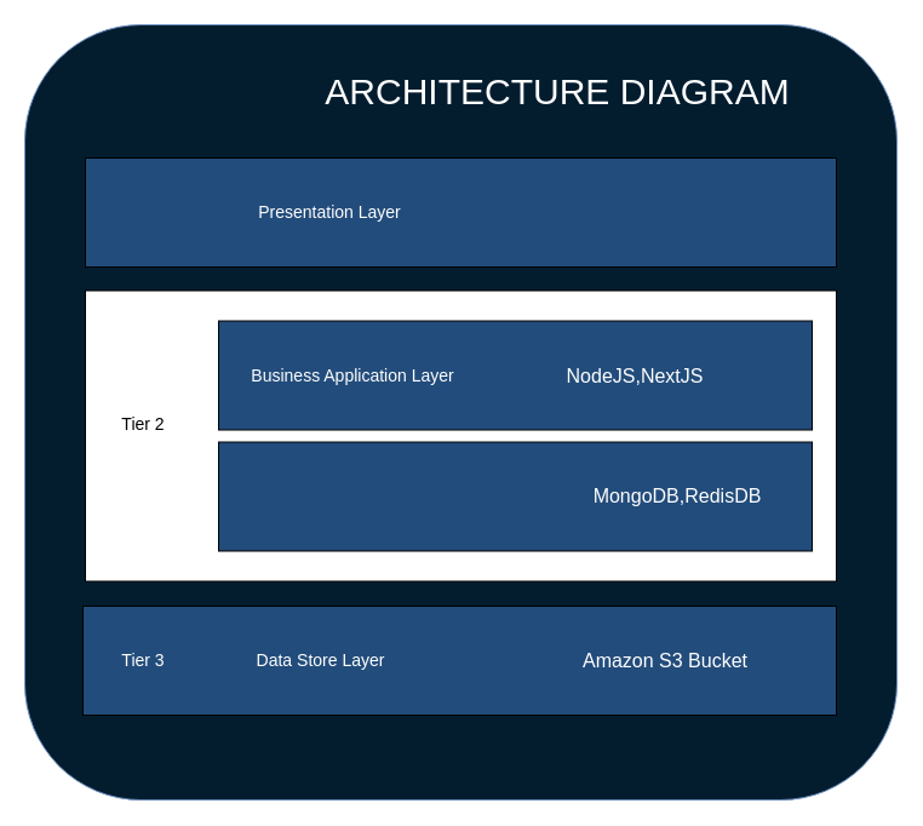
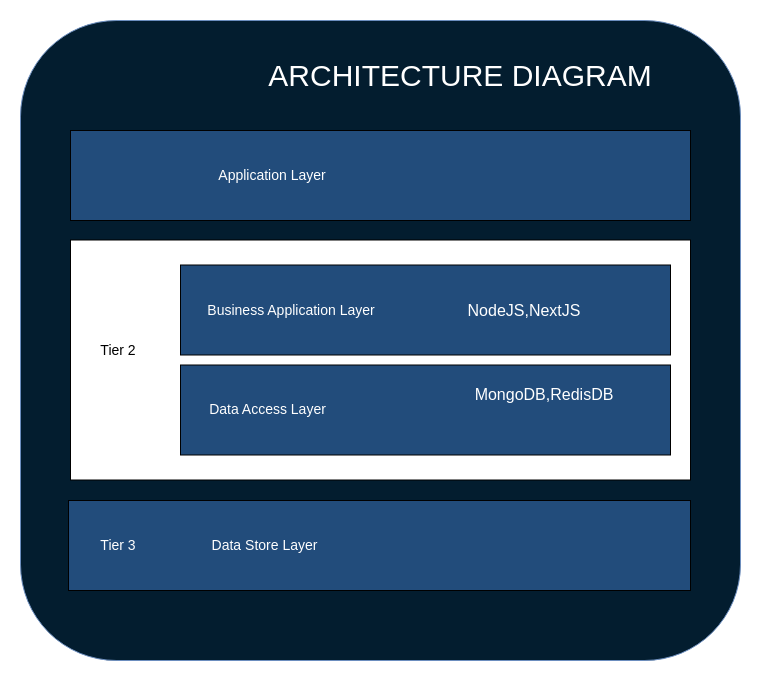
  <mxCell id="0" />
  <mxCell id="1" parent="0" />
  <mxCell id="2" value="" style="rounded=1;whiteSpace=wrap;html=1;fillColor=#031d2f;strokeColor=#6c8ebf;" parent="1" vertex="1"><mxGeometry x="20" y="20" width="720" height="640" as="geometry" /></mxCell>
  <mxCell id="3" value="" style="rounded=0;whiteSpace=wrap;html=1;fillColor=#224c7b;" parent="1" vertex="1"><mxGeometry x="70" y="130" width="620" height="90" as="geometry" /></mxCell>
- <mxCell id="4" value="&lt;font style=&quot;font-size: 14px;&quot; color=&quot;#ffffff&quot;&gt;Presentation Layer&lt;/font&gt;" style="text;html=1;align=center;verticalAlign=middle;whiteSpace=wrap;rounded=0;" parent="1" vertex="1"><mxGeometry x="202" y="160" width="140" height="30" as="geometry" /></mxCell>
+ <mxCell id="4" value="&lt;font style=&quot;font-size: 14px;&quot; color=&quot;#ffffff&quot;&gt;Application Layer&lt;/font&gt;" style="text;html=1;align=center;verticalAlign=middle;whiteSpace=wrap;rounded=0;" parent="1" vertex="1"><mxGeometry x="202" y="160" width="140" height="30" as="geometry" /></mxCell>
  <mxCell id="5" value="" style="rounded=0;whiteSpace=wrap;html=1;fillColor=#224c7b;" parent="1" vertex="1"><mxGeometry x="68" y="500" width="622" height="90" as="geometry" /></mxCell>
  <mxCell id="6" value="&lt;font style=&quot;font-size: 14px;&quot; color=&quot;#ffffff&quot;&gt;Data Store Layer&lt;/font&gt;" style="text;html=1;align=center;verticalAlign=middle;whiteSpace=wrap;rounded=0;" parent="1" vertex="1"><mxGeometry x="202" y="530" width="125" height="30" as="geometry" /></mxCell>
- <mxCell id="7" value="&lt;font color=&quot;#ffffff&quot;&gt;&lt;span style=&quot;font-size: 16px;&quot;&gt;Amazon S3 Bucket&lt;/span&gt;&lt;br&gt;&lt;/font&gt;" style="text;html=1;strokeColor=none;fillColor=none;align=center;verticalAlign=middle;whiteSpace=wrap;rounded=0;" parent="1" vertex="1"><mxGeometry x="466" y="519.5" width="166" height="51" as="geometry" /></mxCell>
  <mxCell id="8" value="&lt;font style=&quot;font-size: 30px;&quot; color=&quot;#ffffff&quot;&gt;ARCHITECTURE DIAGRAM&lt;/font&gt;" style="text;html=1;strokeColor=none;fillColor=none;align=center;verticalAlign=middle;whiteSpace=wrap;rounded=0;" parent="1" vertex="1"><mxGeometry x="240" y="60" width="440" height="30" as="geometry" /></mxCell>
  <mxCell id="9" value="" style="rounded=0;whiteSpace=wrap;html=1;" parent="1" vertex="1"><mxGeometry x="70" y="239.5" width="620" height="240" as="geometry" /></mxCell>
  <mxCell id="10" value="&lt;font style=&quot;font-size: 14px;&quot; color=&quot;#ffffff&quot;&gt;Tier 3&lt;/font&gt;" style="text;html=1;strokeColor=none;fillColor=none;align=center;verticalAlign=middle;whiteSpace=wrap;rounded=0;" parent="1" vertex="1"><mxGeometry x="88" y="530" width="60" height="30" as="geometry" /></mxCell>
  <mxCell id="11" value="" style="rounded=0;whiteSpace=wrap;html=1;fillColor=#224c7b;" parent="1" vertex="1"><mxGeometry x="180" y="264.5" width="490" height="90" as="geometry" /></mxCell>
  <mxCell id="12" value="&lt;font style=&quot;font-size: 14px;&quot; color=&quot;#ffffff&quot;&gt;Business Application Layer&lt;/font&gt;" style="text;html=1;align=center;verticalAlign=middle;whiteSpace=wrap;rounded=0;" parent="1" vertex="1"><mxGeometry x="205" y="294.5" width="172" height="30" as="geometry" /></mxCell>
  <mxCell id="13" value="&lt;font color=&quot;#ffffff&quot;&gt;&lt;span style=&quot;font-size: 16px;&quot;&gt;NodeJS,NextJS&lt;/span&gt;&lt;br&gt;&lt;/font&gt;" style="text;html=1;strokeColor=none;fillColor=none;align=center;verticalAlign=middle;whiteSpace=wrap;rounded=0;" parent="1" vertex="1"><mxGeometry x="456" y="284" width="136" height="51" as="geometry" /></mxCell>
  <mxCell id="14" value="" style="rounded=0;whiteSpace=wrap;html=1;fillColor=#224c7b;" parent="1" vertex="1"><mxGeometry x="180" y="364.5" width="490" height="90" as="geometry" /></mxCell>
- <mxCell id="16" value="&lt;font color=&quot;#ffffff&quot;&gt;&lt;span style=&quot;font-size: 16px;&quot;&gt;MongoDB,RedisDB&lt;/span&gt;&lt;br&gt;&lt;/font&gt;" style="text;html=1;strokeColor=none;fillColor=none;align=center;verticalAlign=middle;whiteSpace=wrap;rounded=0;" parent="1" vertex="1"><mxGeometry x="476" y="383.5" width="166" height="51" as="geometry" /></mxCell>
+ <mxCell id="15" value="&lt;font style=&quot;font-size: 14px;&quot; color=&quot;#ffffff&quot;&gt;Data Access Layer&lt;/font&gt;" style="text;html=1;align=center;verticalAlign=middle;whiteSpace=wrap;rounded=0;" parent="1" vertex="1"><mxGeometry x="205" y="394" width="125" height="30" as="geometry" /></mxCell>
+ <mxCell id="16" value="&lt;font color=&quot;#ffffff&quot;&gt;&lt;span style=&quot;font-size: 16px;&quot;&gt;MongoDB,RedisDB&lt;/span&gt;&lt;br&gt;&lt;/font&gt;" style="text;html=1;strokeColor=none;fillColor=none;align=center;verticalAlign=middle;whiteSpace=wrap;rounded=0;" parent="1" vertex="1"><mxGeometry x="461" y="368.5" width="166" height="51" as="geometry" /></mxCell>
  <mxCell id="17" value="&lt;font style=&quot;font-size: 14px;&quot;&gt;Tier 2&lt;/font&gt;" style="text;html=1;strokeColor=none;fillColor=none;align=center;verticalAlign=middle;whiteSpace=wrap;rounded=0;" parent="1" vertex="1"><mxGeometry x="88" y="335" width="60" height="30" as="geometry" /></mxCell>
